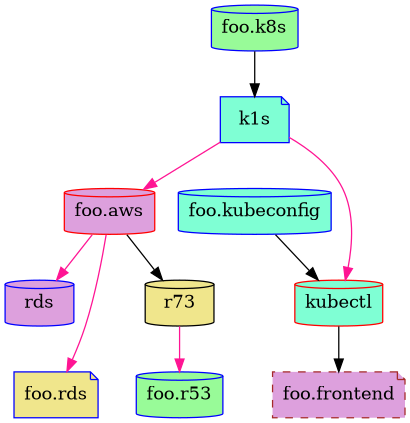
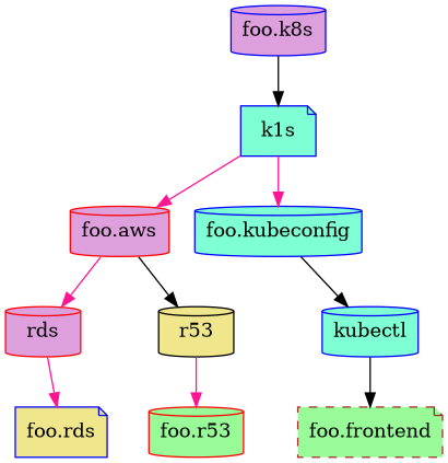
  digraph {
    node [color=blue fillcolor=palegreen shape=cylinder style=filled]
    edge [color=deeppink]
-   "foo.k8s"
+   "foo.k8s" [fillcolor=plum]
    n2 [fillcolor=aquamarine label=k1s shape=note]
    "foo.aws" [color=red fillcolor=plum]
    "foo.kubeconfig" [fillcolor=aquamarine]
-   rds [fillcolor=plum]
-   r53 [color=black fillcolor=khaki label=r73]
+   rds [color=red fillcolor=plum]
+   r53 [color=black fillcolor=khaki]
    "foo.rds" [fillcolor=khaki shape=note]
-   "foo.r53"
-   kubectl [color=red fillcolor=aquamarine]
-   "foo.frontend" [color=brown fillcolor=plum shape=note style="dashed,filled"]
+   "foo.r53" [color=red]
+   kubectl [fillcolor=aquamarine]
+   "foo.frontend" [color=brown shape=note style="dashed,filled"]
    "foo.k8s" -> n2 [color=black]
    n2 -> "foo.aws"
-   n2 -> kubectl
+   n2 -> "foo.kubeconfig"
    "foo.aws" -> rds
    "foo.aws" -> r53 [color=black]
    "foo.kubeconfig" -> kubectl [color=black]
-   "foo.aws" -> "foo.rds"
+   rds -> "foo.rds"
    r53 -> "foo.r53"
    kubectl -> "foo.frontend" [color=black]
  }
